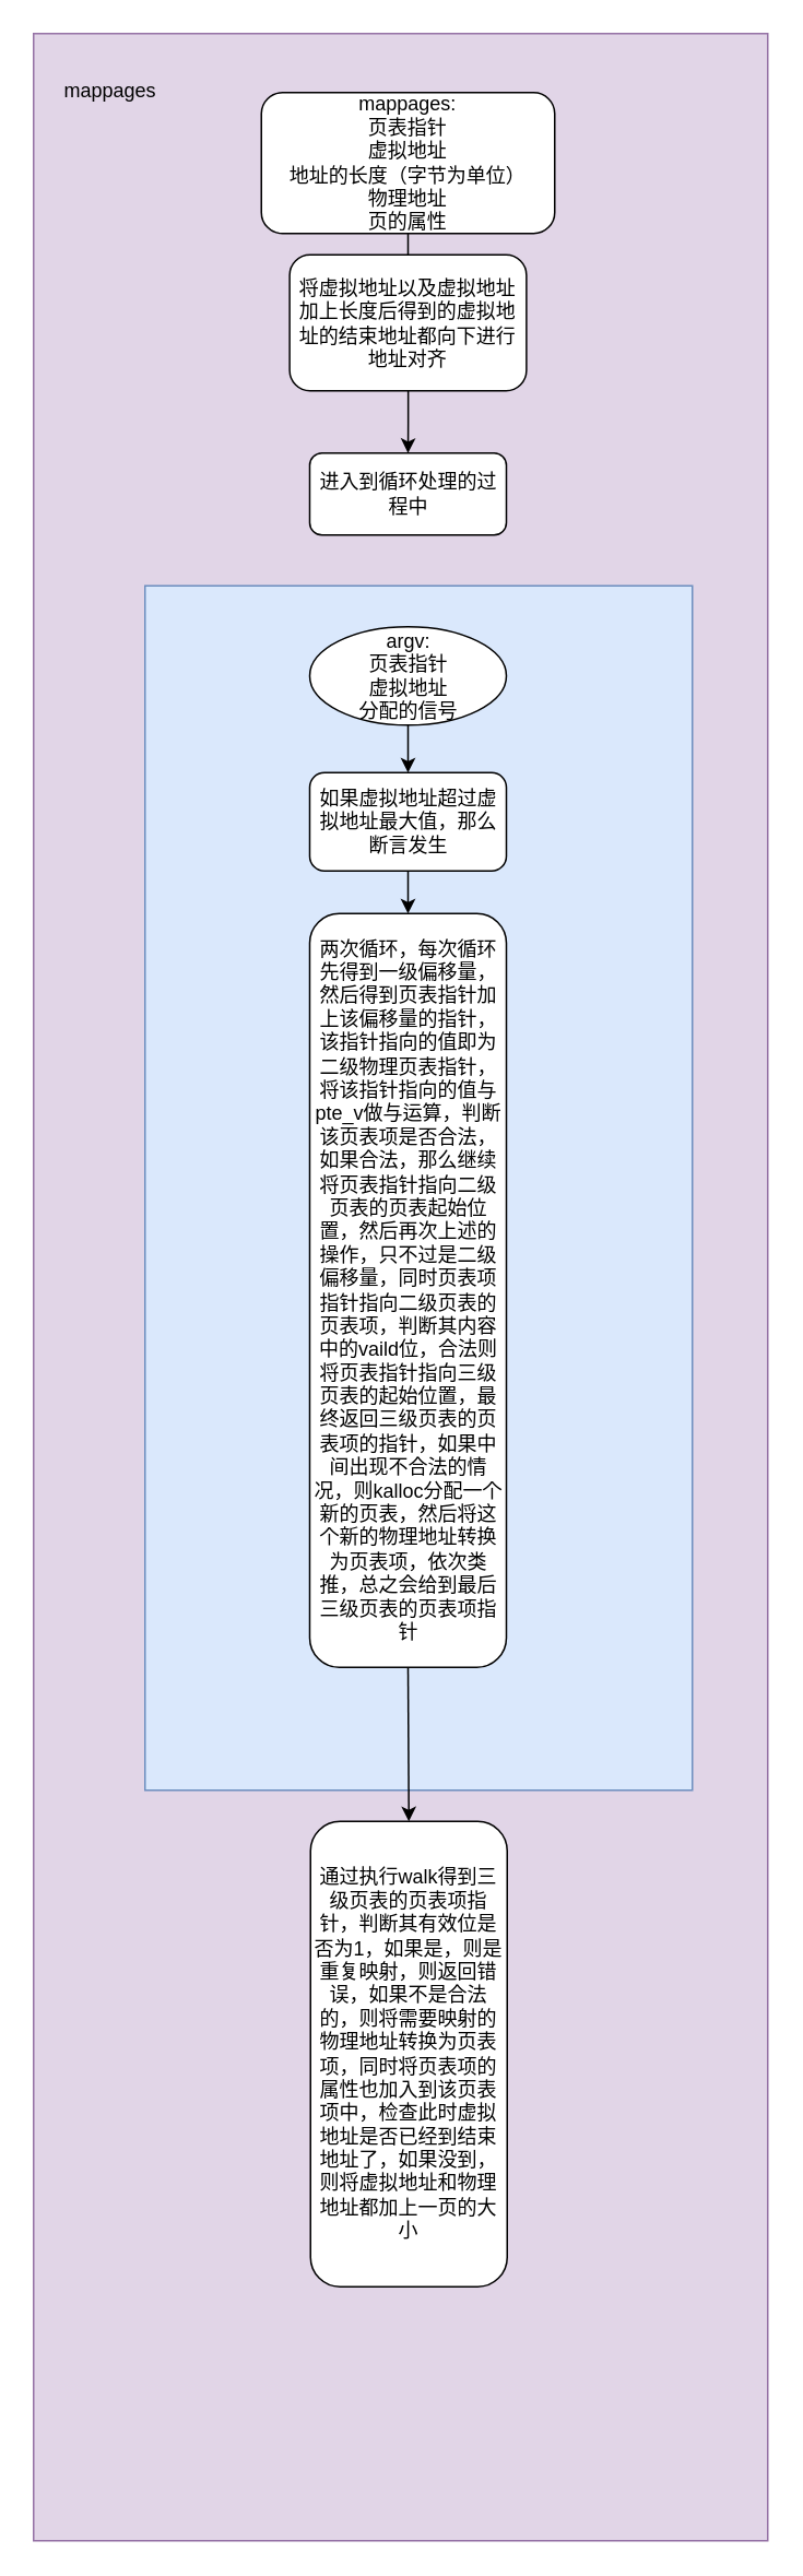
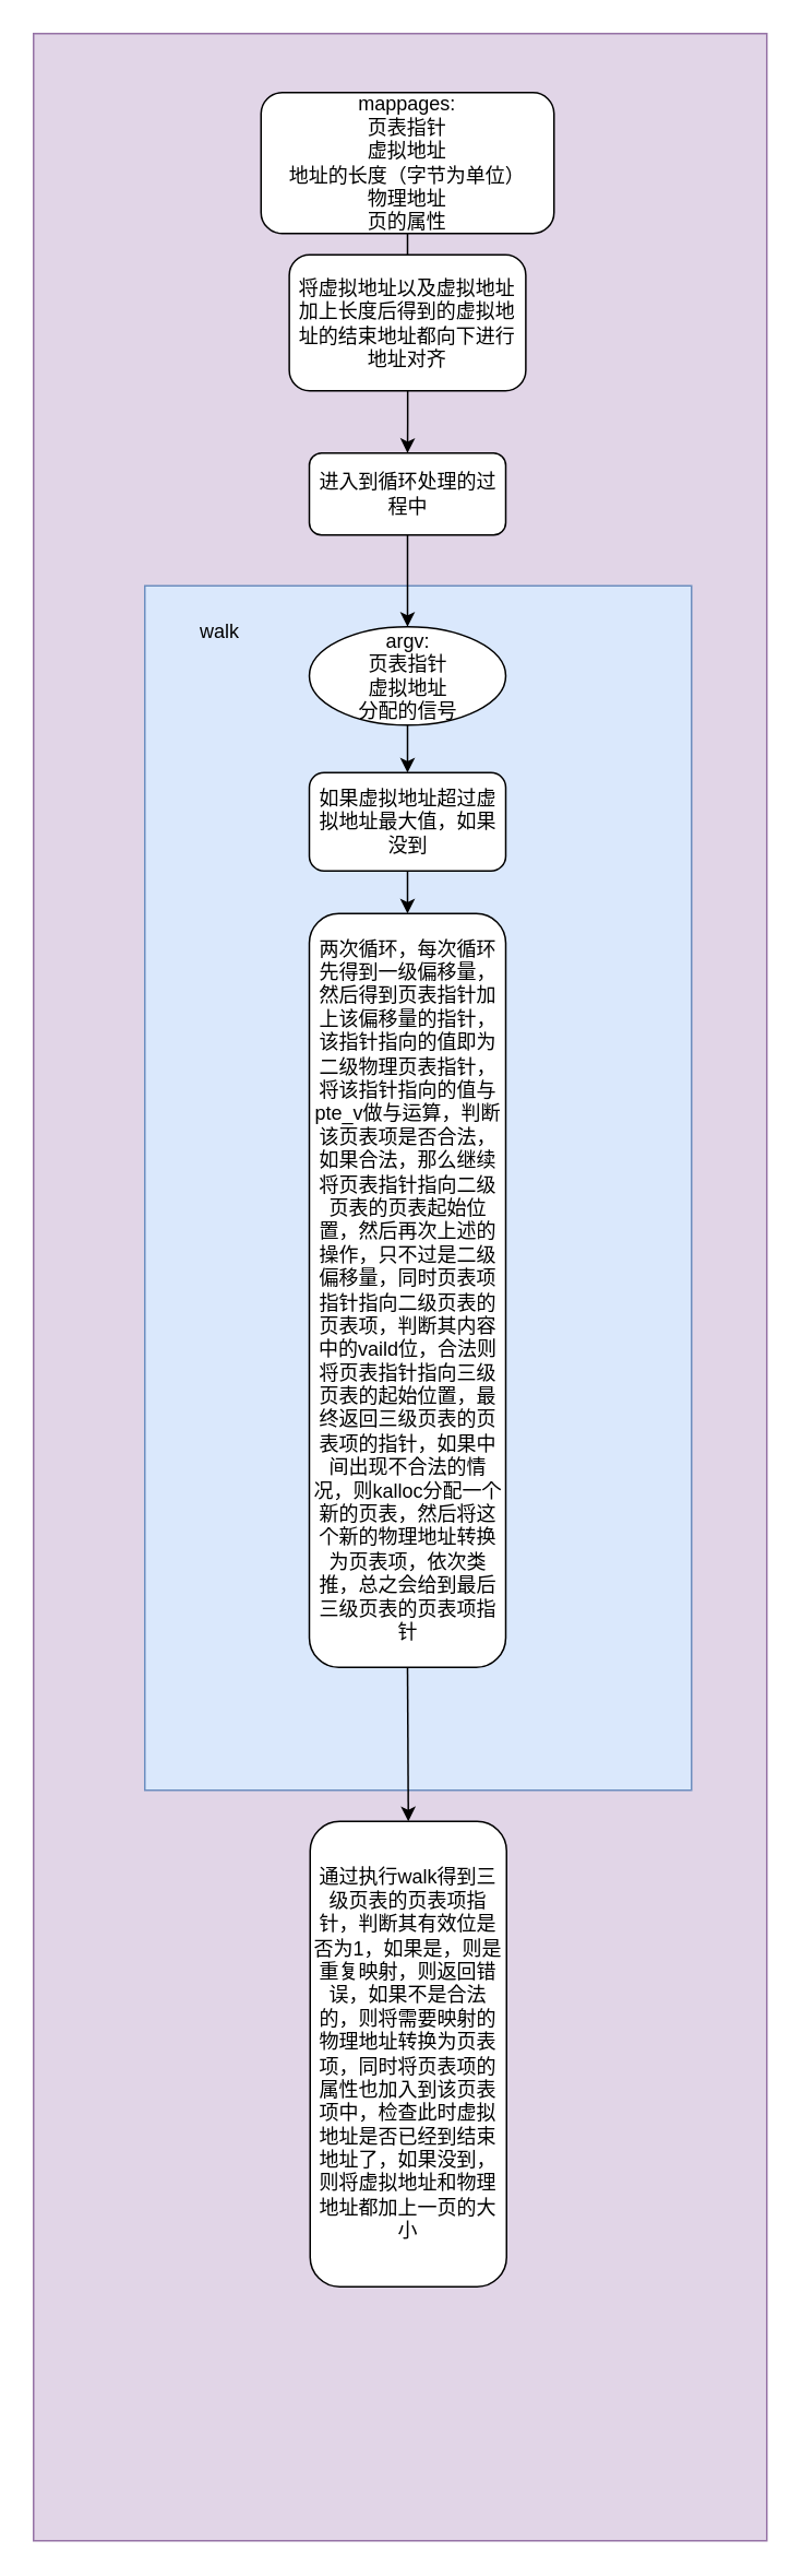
  <mxCell id="0" />
  <mxCell id="1" parent="0" />
  <mxCell id="2" value="" style="rounded=0;whiteSpace=wrap;html=1;fillColor=#e1d5e7;strokeColor=#9673a6;" vertex="1" parent="1"><mxGeometry x="20" y="20" width="448" height="1530" as="geometry" /></mxCell>
  <mxCell id="3" value="" style="edgeStyle=orthogonalEdgeStyle;rounded=0;orthogonalLoop=1;jettySize=auto;html=1;" edge="1" parent="1" source="4" target="7"><mxGeometry relative="1" as="geometry" /></mxCell>
  <mxCell id="4" value="mappages:&lt;div&gt;页表指针&lt;/div&gt;&lt;div&gt;虚拟地址&lt;/div&gt;&lt;div&gt;地址的长度（字节为单位）&lt;/div&gt;&lt;div&gt;物理地址&lt;/div&gt;&lt;div&gt;页的属性&lt;/div&gt;" style="rounded=1;whiteSpace=wrap;html=1;" vertex="1" parent="1"><mxGeometry x="159" y="56" width="179" height="86" as="geometry" /></mxCell>
- <mxCell id="5" value="mappages" style="text;html=1;align=center;verticalAlign=middle;whiteSpace=wrap;rounded=0;" vertex="1" parent="1"><mxGeometry x="37" y="40" width="60" height="30" as="geometry" /></mxCell>
  <mxCell id="6" value="" style="edgeStyle=orthogonalEdgeStyle;rounded=0;orthogonalLoop=1;jettySize=auto;html=1;" edge="1" parent="1" source="7" target="8"><mxGeometry relative="1" as="geometry" /></mxCell>
  <mxCell id="7" value="将虚拟地址以及虚拟地址加上长度后得到的虚拟地址的结束地址都向下进行地址对齐" style="whiteSpace=wrap;html=1;rounded=1;" vertex="1" parent="1"><mxGeometry x="176.25" y="155" width="144.5" height="83" as="geometry" /></mxCell>
  <mxCell id="8" value="进入到循环处理的过程中" style="whiteSpace=wrap;html=1;rounded=1;" vertex="1" parent="1"><mxGeometry x="188.5" y="276" width="120" height="50" as="geometry" /></mxCell>
  <mxCell id="9" value="" style="rounded=0;whiteSpace=wrap;html=1;fillColor=#dae8fc;strokeColor=#6c8ebf;" vertex="1" parent="1"><mxGeometry x="88" y="357" width="334" height="735" as="geometry" /></mxCell>
  <mxCell id="10" value="" style="edgeStyle=orthogonalEdgeStyle;rounded=0;orthogonalLoop=1;jettySize=auto;html=1;" edge="1" parent="1" source="11" target="15"><mxGeometry relative="1" as="geometry" /></mxCell>
  <mxCell id="11" value="argv:&lt;div&gt;页表指针&lt;/div&gt;&lt;div&gt;虚拟地址&lt;/div&gt;&lt;div&gt;分配的信号&lt;/div&gt;" style="ellipse;whiteSpace=wrap;html=1;" vertex="1" parent="1"><mxGeometry x="188.5" y="382" width="120" height="60" as="geometry" /></mxCell>
+ <mxCell id="12" style="edgeStyle=orthogonalEdgeStyle;rounded=0;orthogonalLoop=1;jettySize=auto;html=1;" edge="1" parent="1" source="8" target="11"><mxGeometry relative="1" as="geometry" /></mxCell>
+ <mxCell id="13" value="walk" style="text;html=1;align=center;verticalAlign=middle;whiteSpace=wrap;rounded=0;" vertex="1" parent="1"><mxGeometry x="104" y="370" width="60" height="30" as="geometry" /></mxCell>
  <mxCell id="14" value="" style="edgeStyle=orthogonalEdgeStyle;rounded=0;orthogonalLoop=1;jettySize=auto;html=1;" edge="1" parent="1" source="15" target="16"><mxGeometry relative="1" as="geometry" /></mxCell>
- <mxCell id="15" value="如果虚拟地址超过虚拟地址最大值，那么断言发生" style="whiteSpace=wrap;html=1;rounded=1;" vertex="1" parent="1"><mxGeometry x="188.5" y="471" width="120" height="60" as="geometry" /></mxCell>
+ <mxCell id="15" value="如果虚拟地址超过虚拟地址最大值，如果没到" style="whiteSpace=wrap;html=1;rounded=1;" vertex="1" parent="1"><mxGeometry x="188.5" y="471" width="120" height="60" as="geometry" /></mxCell>
  <mxCell id="16" value="两次循环，每次循环先得到一级偏移量，然后得到页表指针加上该偏移量的指针，该指针指向的值即为二级物理页表指针，将该指针指向的值与pte_v做与运算，判断该页表项是否合法，如果合法，那么继续将页表指针指向二级页表的页表起始位置，然后再次上述的操作，只不过是二级偏移量，同时页表项指针指向二级页表的页表项，判断其内容中的vaild位，合法则将页表指针指向三级页表的起始位置，最终返回三级页表的页表项的指针，如果中间出现不合法的情况，则kalloc分配一个新的页表，然后将这个新的物理地址转换为页表项，依次类推，总之会给到最后三级页表的页表项指针" style="whiteSpace=wrap;html=1;rounded=1;" vertex="1" parent="1"><mxGeometry x="188.5" y="557" width="120" height="460" as="geometry" /></mxCell>
  <mxCell id="17" value="通过执行walk得到三级页表的页表项指针，判断其有效位是否为1，如果是，则是重复映射，则返回错误，如果不是合法的，则将需要映射的物理地址转换为页表项，同时将页表项的属性也加入到该页表项中，检查此时虚拟地址是否已经到结束地址了，如果没到，则将虚拟地址和物理地址都加上一页的大小" style="rounded=1;whiteSpace=wrap;html=1;" vertex="1" parent="1"><mxGeometry x="189" y="1111" width="120" height="284" as="geometry" /></mxCell>
  <mxCell id="18" value="" style="endArrow=classic;html=1;rounded=0;exitX=0.5;exitY=1;exitDx=0;exitDy=0;entryX=0.5;entryY=0;entryDx=0;entryDy=0;" edge="1" parent="1" source="16" target="17"><mxGeometry width="50" height="50" relative="1" as="geometry"><mxPoint x="349" y="1053" as="sourcePoint" /><mxPoint x="399" y="1003" as="targetPoint" /></mxGeometry></mxCell>
